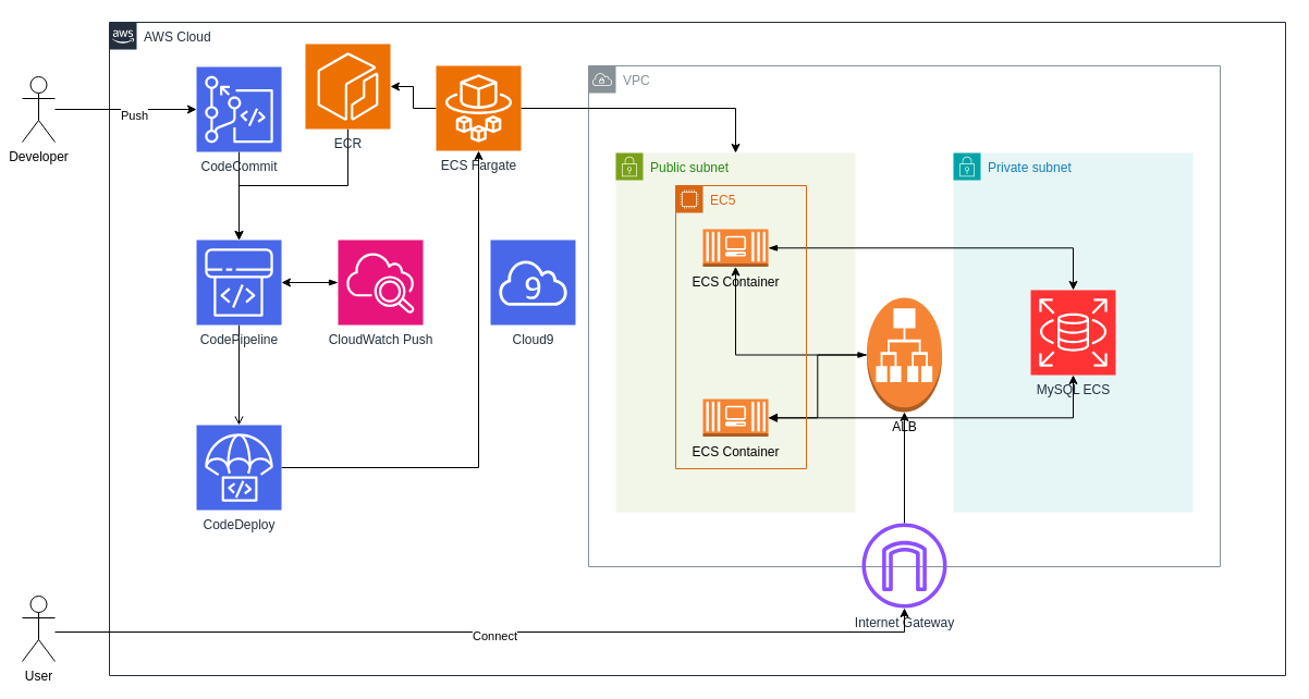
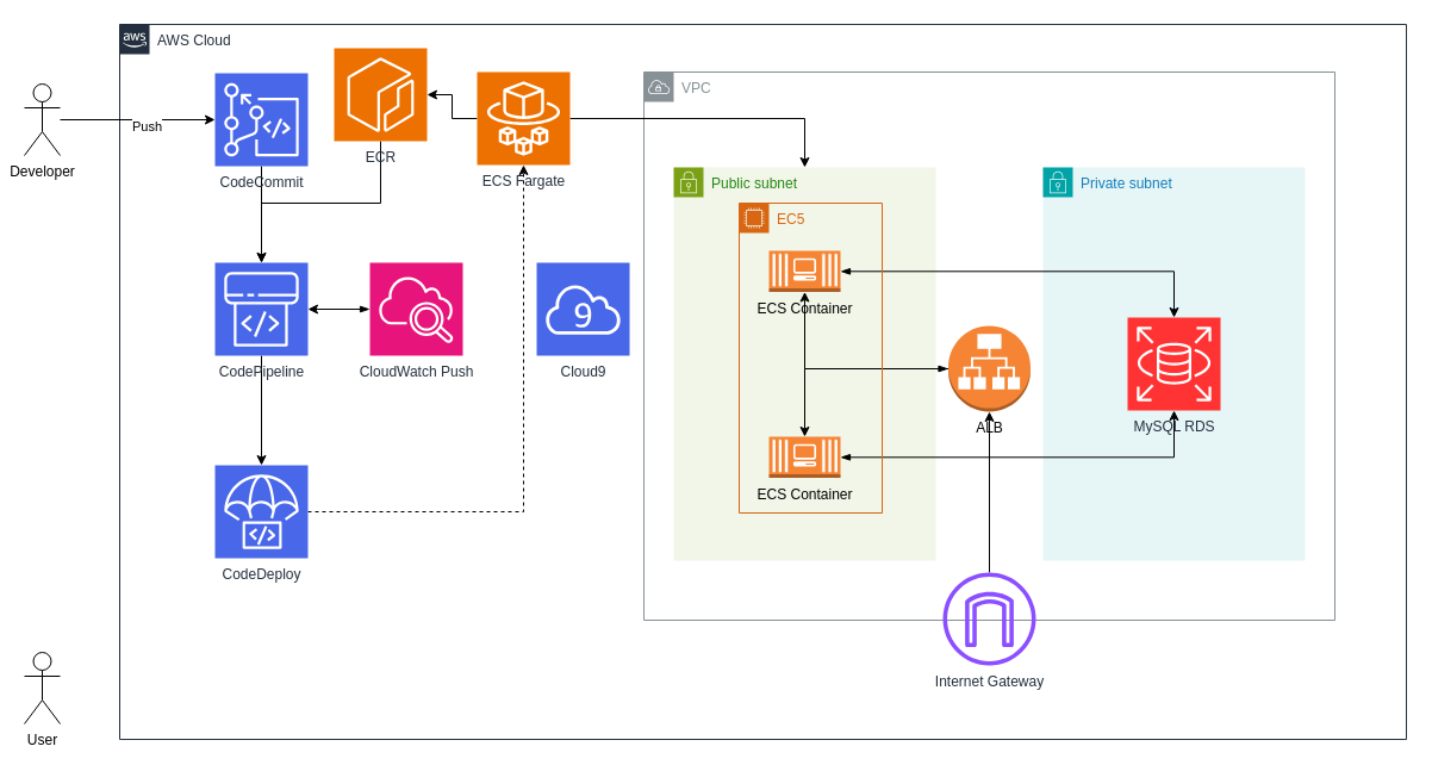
  <mxCell id="0" />
  <mxCell id="1" parent="0" />
  <mxCell id="2" value="AWS Cloud" style="points=[[0,0],[0.25,0],[0.5,0],[0.75,0],[1,0],[1,0.25],[1,0.5],[1,0.75],[1,1],[0.75,1],[0.5,1],[0.25,1],[0,1],[0,0.75],[0,0.5],[0,0.25]];outlineConnect=0;gradientColor=none;html=1;whiteSpace=wrap;fontSize=12;fontStyle=0;container=1;pointerEvents=0;collapsible=0;recursiveResize=0;shape=mxgraph.aws4.group;grIcon=mxgraph.aws4.group_aws_cloud_alt;strokeColor=#232F3E;fillColor=none;verticalAlign=top;align=left;spacingLeft=30;fontColor=#232F3E;dashed=0;" parent="1" vertex="1"><mxGeometry x="100" y="20" width="1080" height="600" as="geometry" /></mxCell>
  <mxCell id="3" value="" style="group" parent="2" vertex="1" connectable="0"><mxGeometry x="440" y="40" width="580" height="498" as="geometry" /></mxCell>
  <mxCell id="4" value="VPC" style="sketch=0;outlineConnect=0;gradientColor=none;html=1;whiteSpace=wrap;fontSize=12;fontStyle=0;shape=mxgraph.aws4.group;grIcon=mxgraph.aws4.group_vpc;strokeColor=#879196;fillColor=none;verticalAlign=top;align=left;spacingLeft=30;fontColor=#879196;dashed=0;" parent="3" vertex="1"><mxGeometry width="580" height="460" as="geometry" /></mxCell>
  <mxCell id="5" style="edgeStyle=orthogonalEdgeStyle;rounded=0;orthogonalLoop=1;jettySize=auto;html=1;" parent="3" source="6" target="15" edge="1"><mxGeometry relative="1" as="geometry" /></mxCell>
  <mxCell id="6" value="Internet Gateway" style="sketch=0;outlineConnect=0;fontColor=#232F3E;gradientColor=none;fillColor=#8C4FFF;strokeColor=none;dashed=0;verticalLabelPosition=bottom;verticalAlign=top;align=center;html=1;fontSize=12;fontStyle=0;aspect=fixed;pointerEvents=1;shape=mxgraph.aws4.internet_gateway;" parent="3" vertex="1"><mxGeometry x="251" y="420" width="78" height="78" as="geometry" /></mxCell>
  <mxCell id="7" value="Public subnet" style="points=[[0,0],[0.25,0],[0.5,0],[0.75,0],[1,0],[1,0.25],[1,0.5],[1,0.75],[1,1],[0.75,1],[0.5,1],[0.25,1],[0,1],[0,0.75],[0,0.5],[0,0.25]];outlineConnect=0;gradientColor=none;html=1;whiteSpace=wrap;fontSize=12;fontStyle=0;container=1;pointerEvents=0;collapsible=0;recursiveResize=0;shape=mxgraph.aws4.group;grIcon=mxgraph.aws4.group_security_group;grStroke=0;strokeColor=#7AA116;fillColor=#F2F6E8;verticalAlign=top;align=left;spacingLeft=30;fontColor=#248814;dashed=0;" parent="3" vertex="1"><mxGeometry x="25" y="80" width="220" height="330" as="geometry" /></mxCell>
  <mxCell id="8" value="Private subnet" style="points=[[0,0],[0.25,0],[0.5,0],[0.75,0],[1,0],[1,0.25],[1,0.5],[1,0.75],[1,1],[0.75,1],[0.5,1],[0.25,1],[0,1],[0,0.75],[0,0.5],[0,0.25]];outlineConnect=0;gradientColor=none;html=1;whiteSpace=wrap;fontSize=12;fontStyle=0;container=1;pointerEvents=0;collapsible=0;recursiveResize=0;shape=mxgraph.aws4.group;grIcon=mxgraph.aws4.group_security_group;grStroke=0;strokeColor=#00A4A6;fillColor=#E6F6F7;verticalAlign=top;align=left;spacingLeft=30;fontColor=#147EBA;dashed=0;" parent="3" vertex="1"><mxGeometry x="335" y="80" width="220" height="330" as="geometry" /></mxCell>
- <mxCell id="9" value="MySQL ECS" style="sketch=0;points=[[0,0,0],[0.25,0,0],[0.5,0,0],[0.75,0,0],[1,0,0],[0,1,0],[0.25,1,0],[0.5,1,0],[0.75,1,0],[1,1,0],[0,0.25,0],[0,0.5,0],[0,0.75,0],[1,0.25,0],[1,0.5,0],[1,0.75,0]];outlineConnect=0;fontColor=#232F3E;fillColor=#FF3333;strokeColor=#ffffff;dashed=0;verticalLabelPosition=bottom;verticalAlign=top;align=center;html=1;fontSize=12;fontStyle=0;aspect=fixed;shape=mxgraph.aws4.resourceIcon;resIcon=mxgraph.aws4.rds;" parent="8" vertex="1"><mxGeometry x="71" y="126" width="78" height="78" as="geometry" /></mxCell>
+ <mxCell id="9" value="MySQL RDS" style="sketch=0;points=[[0,0,0],[0.25,0,0],[0.5,0,0],[0.75,0,0],[1,0,0],[0,1,0],[0.25,1,0],[0.5,1,0],[0.75,1,0],[1,1,0],[0,0.25,0],[0,0.5,0],[0,0.75,0],[1,0.25,0],[1,0.5,0],[1,0.75,0]];outlineConnect=0;fontColor=#232F3E;fillColor=#FF3333;strokeColor=#ffffff;dashed=0;verticalLabelPosition=bottom;verticalAlign=top;align=center;html=1;fontSize=12;fontStyle=0;aspect=fixed;shape=mxgraph.aws4.resourceIcon;resIcon=mxgraph.aws4.rds;" parent="8" vertex="1"><mxGeometry x="71" y="126" width="78" height="78" as="geometry" /></mxCell>
  <mxCell id="10" style="edgeStyle=orthogonalEdgeStyle;rounded=0;orthogonalLoop=1;jettySize=auto;html=1;startArrow=blockThin;startFill=1;" parent="3" source="11" target="9" edge="1"><mxGeometry relative="1" as="geometry" /></mxCell>
  <mxCell id="11" value="ECS Container" style="outlineConnect=0;dashed=0;verticalLabelPosition=bottom;verticalAlign=top;align=center;html=1;shape=mxgraph.aws3.ec2_compute_container_3;fillColor=#F58534;gradientColor=none;" parent="3" vertex="1"><mxGeometry x="105" y="306" width="60" height="34.5" as="geometry" /></mxCell>
  <mxCell id="12" style="edgeStyle=orthogonalEdgeStyle;rounded=0;orthogonalLoop=1;jettySize=auto;html=1;startArrow=blockThin;startFill=1;" parent="3" source="13" target="9" edge="1"><mxGeometry relative="1" as="geometry" /></mxCell>
  <mxCell id="13" value="ECS Container" style="outlineConnect=0;dashed=0;verticalLabelPosition=bottom;verticalAlign=top;align=center;html=1;shape=mxgraph.aws3.ec2_compute_container_3;fillColor=#F58534;gradientColor=none;" parent="3" vertex="1"><mxGeometry x="105" y="150" width="60" height="34.5" as="geometry" /></mxCell>
  <mxCell id="14" style="edgeStyle=orthogonalEdgeStyle;rounded=0;orthogonalLoop=1;jettySize=auto;html=1;" parent="3" source="15" target="11" edge="1"><mxGeometry relative="1" as="geometry" /></mxCell>
- <mxCell id="15" value="ALB" style="outlineConnect=0;dashed=0;verticalLabelPosition=bottom;verticalAlign=top;align=center;html=1;shape=mxgraph.aws3.application_load_balancer;fillColor=#F58534;gradientColor=none;" parent="3" vertex="1"><mxGeometry x="255.5" y="213" width="69" height="105" as="geometry" /></mxCell>
+ <mxCell id="15" value="ALB" style="outlineConnect=0;dashed=0;verticalLabelPosition=bottom;verticalAlign=top;align=center;html=1;shape=mxgraph.aws3.application_load_balancer;fillColor=#F58534;gradientColor=none;" parent="3" vertex="1"><mxGeometry x="255.5" y="213" width="69" height="72" as="geometry" /></mxCell>
  <mxCell id="16" style="edgeStyle=orthogonalEdgeStyle;rounded=0;orthogonalLoop=1;jettySize=auto;html=1;entryX=0.5;entryY=1;entryDx=0;entryDy=0;entryPerimeter=0;startArrow=blockThin;startFill=1;" parent="3" source="15" target="13" edge="1"><mxGeometry relative="1" as="geometry" /></mxCell>
  <mxCell id="17" style="edgeStyle=orthogonalEdgeStyle;rounded=0;orthogonalLoop=1;jettySize=auto;html=1;" parent="2" source="18" target="27" edge="1"><mxGeometry relative="1" as="geometry"><Array as="points"><mxPoint x="219" y="150" /><mxPoint x="119" y="150" /></Array></mxGeometry></mxCell>
  <mxCell id="18" value="ECR" style="sketch=0;points=[[0,0,0],[0.25,0,0],[0.5,0,0],[0.75,0,0],[1,0,0],[0,1,0],[0.25,1,0],[0.5,1,0],[0.75,1,0],[1,1,0],[0,0.25,0],[0,0.5,0],[0,0.75,0],[1,0.25,0],[1,0.5,0],[1,0.75,0]];outlineConnect=0;fontColor=#232F3E;fillColor=#ED7100;strokeColor=#ffffff;dashed=0;verticalLabelPosition=bottom;verticalAlign=top;align=center;html=1;fontSize=12;fontStyle=0;aspect=fixed;shape=mxgraph.aws4.resourceIcon;resIcon=mxgraph.aws4.ecr;" parent="2" vertex="1"><mxGeometry x="180" y="20" width="78" height="78" as="geometry" /></mxCell>
  <mxCell id="19" style="edgeStyle=orthogonalEdgeStyle;rounded=0;orthogonalLoop=1;jettySize=auto;html=1;" parent="2" source="21" target="7" edge="1"><mxGeometry relative="1" as="geometry" /></mxCell>
  <mxCell id="20" style="edgeStyle=orthogonalEdgeStyle;rounded=0;orthogonalLoop=1;jettySize=auto;html=1;" parent="2" source="21" target="18" edge="1"><mxGeometry relative="1" as="geometry" /></mxCell>
  <mxCell id="21" value="ECS Fargate" style="sketch=0;points=[[0,0,0],[0.25,0,0],[0.5,0,0],[0.75,0,0],[1,0,0],[0,1,0],[0.25,1,0],[0.5,1,0],[0.75,1,0],[1,1,0],[0,0.25,0],[0,0.5,0],[0,0.75,0],[1,0.25,0],[1,0.5,0],[1,0.75,0]];outlineConnect=0;fontColor=#232F3E;fillColor=#ED7100;strokeColor=#ffffff;dashed=0;verticalLabelPosition=bottom;verticalAlign=top;align=center;html=1;fontSize=12;fontStyle=0;aspect=fixed;shape=mxgraph.aws4.resourceIcon;resIcon=mxgraph.aws4.fargate;" parent="2" vertex="1"><mxGeometry x="300" y="40" width="78" height="78" as="geometry" /></mxCell>
  <mxCell id="22" style="edgeStyle=orthogonalEdgeStyle;rounded=0;orthogonalLoop=1;jettySize=auto;html=1;" parent="2" source="23" target="27" edge="1"><mxGeometry relative="1" as="geometry" /></mxCell>
  <mxCell id="23" value="CodeCommit" style="sketch=0;points=[[0,0,0],[0.25,0,0],[0.5,0,0],[0.75,0,0],[1,0,0],[0,1,0],[0.25,1,0],[0.5,1,0],[0.75,1,0],[1,1,0],[0,0.25,0],[0,0.5,0],[0,0.75,0],[1,0.25,0],[1,0.5,0],[1,0.75,0]];outlineConnect=0;fontColor=#232F3E;fillColor=light-dark(#4867E9,#4867E9);strokeColor=#ffffff;dashed=0;verticalLabelPosition=bottom;verticalAlign=top;align=center;html=1;fontSize=12;fontStyle=0;aspect=fixed;shape=mxgraph.aws4.resourceIcon;resIcon=mxgraph.aws4.codecommit;" parent="2" vertex="1"><mxGeometry x="80" y="41" width="78" height="78" as="geometry" /></mxCell>
- <mxCell id="24" style="edgeStyle=orthogonalEdgeStyle;rounded=0;orthogonalLoop=1;jettySize=auto;html=1;" parent="2" source="25" target="21" edge="1"><mxGeometry relative="1" as="geometry" /></mxCell>
+ <mxCell id="24" style="edgeStyle=orthogonalEdgeStyle;rounded=0;orthogonalLoop=1;jettySize=auto;html=1;dashed=1;" parent="2" source="25" target="21" edge="1"><mxGeometry relative="1" as="geometry" /></mxCell>
  <mxCell id="25" value="CodeDeploy" style="sketch=0;points=[[0,0,0],[0.25,0,0],[0.5,0,0],[0.75,0,0],[1,0,0],[0,1,0],[0.25,1,0],[0.5,1,0],[0.75,1,0],[1,1,0],[0,0.25,0],[0,0.5,0],[0,0.75,0],[1,0.25,0],[1,0.5,0],[1,0.75,0]];outlineConnect=0;fontColor=#232F3E;fillColor=#4867E9;strokeColor=#ffffff;dashed=0;verticalLabelPosition=bottom;verticalAlign=top;align=center;html=1;fontSize=12;fontStyle=0;aspect=fixed;shape=mxgraph.aws4.resourceIcon;resIcon=mxgraph.aws4.codedeploy;" parent="2" vertex="1"><mxGeometry x="80" y="370" width="78" height="78" as="geometry" /></mxCell>
- <mxCell id="26" style="edgeStyle=orthogonalEdgeStyle;rounded=0;orthogonalLoop=1;jettySize=auto;html=1;endArrow=open;" parent="2" source="27" target="25" edge="1"><mxGeometry relative="1" as="geometry" /></mxCell>
+ <mxCell id="26" style="edgeStyle=orthogonalEdgeStyle;rounded=0;orthogonalLoop=1;jettySize=auto;html=1;" parent="2" source="27" target="25" edge="1"><mxGeometry relative="1" as="geometry" /></mxCell>
  <mxCell id="27" value="CodePipeline" style="sketch=0;points=[[0,0,0],[0.25,0,0],[0.5,0,0],[0.75,0,0],[1,0,0],[0,1,0],[0.25,1,0],[0.5,1,0],[0.75,1,0],[1,1,0],[0,0.25,0],[0,0.5,0],[0,0.75,0],[1,0.25,0],[1,0.5,0],[1,0.75,0]];outlineConnect=0;fontColor=#232F3E;fillColor=#4867E9;strokeColor=#ffffff;dashed=0;verticalLabelPosition=bottom;verticalAlign=top;align=center;html=1;fontSize=12;fontStyle=0;aspect=fixed;shape=mxgraph.aws4.resourceIcon;resIcon=mxgraph.aws4.codepipeline;" parent="2" vertex="1"><mxGeometry x="80" y="200" width="78" height="78" as="geometry" /></mxCell>
  <mxCell id="28" style="edgeStyle=orthogonalEdgeStyle;rounded=0;orthogonalLoop=1;jettySize=auto;html=1;startArrow=blockThin;startFill=1;" edge="1" parent="2" source="29" target="27"><mxGeometry relative="1" as="geometry" /></mxCell>
  <mxCell id="29" value="CloudWatch Push" style="sketch=0;points=[[0,0,0],[0.25,0,0],[0.5,0,0],[0.75,0,0],[1,0,0],[0,1,0],[0.25,1,0],[0.5,1,0],[0.75,1,0],[1,1,0],[0,0.25,0],[0,0.5,0],[0,0.75,0],[1,0.25,0],[1,0.5,0],[1,0.75,0]];points=[[0,0,0],[0.25,0,0],[0.5,0,0],[0.75,0,0],[1,0,0],[0,1,0],[0.25,1,0],[0.5,1,0],[0.75,1,0],[1,1,0],[0,0.25,0],[0,0.5,0],[0,0.75,0],[1,0.25,0],[1,0.5,0],[1,0.75,0]];outlineConnect=0;fontColor=#232F3E;fillColor=#E7157B;strokeColor=#ffffff;dashed=0;verticalLabelPosition=bottom;verticalAlign=top;align=center;html=1;fontSize=12;fontStyle=0;aspect=fixed;shape=mxgraph.aws4.resourceIcon;resIcon=mxgraph.aws4.cloudwatch_2;" vertex="1" parent="2"><mxGeometry x="210" y="200" width="78" height="78" as="geometry" /></mxCell>
  <mxCell id="30" value="Cloud9" style="sketch=0;points=[[0,0,0],[0.25,0,0],[0.5,0,0],[0.75,0,0],[1,0,0],[0,1,0],[0.25,1,0],[0.5,1,0],[0.75,1,0],[1,1,0],[0,0.25,0],[0,0.5,0],[0,0.75,0],[1,0.25,0],[1,0.5,0],[1,0.75,0]];outlineConnect=0;fontColor=#232F3E;fillColor=light-dark(#4867E9,#4867E9);strokeColor=#ffffff;dashed=0;verticalLabelPosition=bottom;verticalAlign=top;align=center;html=1;fontSize=12;fontStyle=0;aspect=fixed;shape=mxgraph.aws4.resourceIcon;resIcon=mxgraph.aws4.cloud9;" vertex="1" parent="2"><mxGeometry x="350" y="200" width="78" height="78" as="geometry" /></mxCell>
- <mxCell id="31" style="edgeStyle=orthogonalEdgeStyle;rounded=0;orthogonalLoop=1;jettySize=auto;html=1;" parent="1" source="33" target="6" edge="1"><mxGeometry relative="1" as="geometry"><Array as="points"><mxPoint x="830" y="580" /></Array></mxGeometry></mxCell>
- <mxCell id="32" value="Connect" style="edgeLabel;html=1;align=center;verticalAlign=middle;resizable=0;points=[];" parent="31" vertex="1" connectable="0"><mxGeometry x="0.005" y="-3" relative="1" as="geometry"><mxPoint as="offset" /></mxGeometry></mxCell>
  <mxCell id="33" value="User" style="shape=umlActor;verticalLabelPosition=bottom;verticalAlign=top;html=1;outlineConnect=0;" parent="1" vertex="1"><mxGeometry x="20" y="547" width="30" height="60" as="geometry" /></mxCell>
  <mxCell id="34" style="edgeStyle=orthogonalEdgeStyle;rounded=0;orthogonalLoop=1;jettySize=auto;html=1;" parent="1" source="36" target="23" edge="1"><mxGeometry relative="1" as="geometry" /></mxCell>
  <mxCell id="35" value="Push" style="edgeLabel;html=1;align=center;verticalAlign=middle;resizable=0;points=[];" parent="34" vertex="1" connectable="0"><mxGeometry x="0.108" y="-5" relative="1" as="geometry"><mxPoint as="offset" /></mxGeometry></mxCell>
  <mxCell id="36" value="Developer" style="shape=umlActor;verticalLabelPosition=bottom;verticalAlign=top;html=1;outlineConnect=0;" parent="1" vertex="1"><mxGeometry x="20" y="70" width="30" height="60" as="geometry" /></mxCell>
  <mxCell id="37" value="EC5" style="points=[[0,0],[0.25,0],[0.5,0],[0.75,0],[1,0],[1,0.25],[1,0.5],[1,0.75],[1,1],[0.75,1],[0.5,1],[0.25,1],[0,1],[0,0.75],[0,0.5],[0,0.25]];outlineConnect=0;gradientColor=none;html=1;whiteSpace=wrap;fontSize=12;fontStyle=0;container=1;pointerEvents=0;collapsible=0;recursiveResize=0;shape=mxgraph.aws4.group;grIcon=mxgraph.aws4.group_ec2_instance_contents;strokeColor=#D86613;fillColor=none;verticalAlign=top;align=left;spacingLeft=30;fontColor=#D86613;dashed=0;" vertex="1" parent="1"><mxGeometry x="620" y="170" width="120" height="260" as="geometry" /></mxCell>
